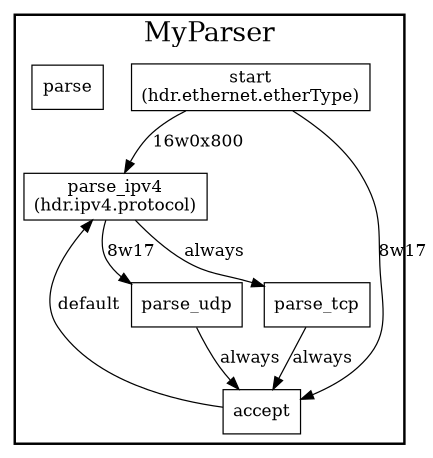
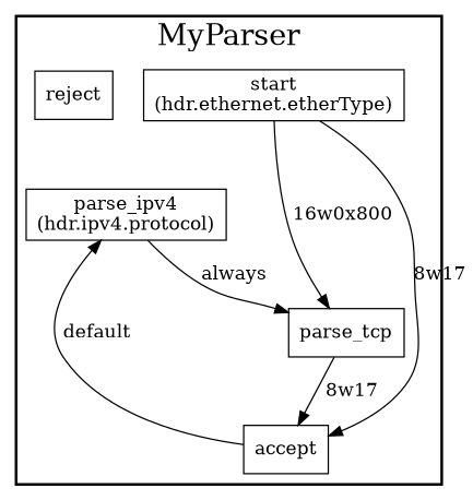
  digraph {
    node [shape=rectangle style=solid]
    n1 [label="start\n(hdr.ethernet.etherType)"]
    n2 [label="parse_ipv4\n(hdr.ipv4.protocol)"]
    n3 [label=accept]
    n4 [label=parse_tcp]
-   n5 [label=parse_udp]
-   n6 [label=parse]
+   n6 [label=reject]
    subgraph cluster_1 {
      fontsize="22pt"
      label=MyParser
      style=bold
      n1
      n2
      n3
      n4
-     n5
      n6
    }
-   n1 -> n2 [label="16w0x800"]
+   n1 -> n4 [label="16w0x800"]
    n1 -> n3 [label="8w17"]
    n2 -> n4 [label=always]
-   n2 -> n5 [label="8w17"]
    n3 -> n2 [label=default]
-   n4 -> n3 [label=always]
-   n5 -> n3 [label=always]
+   n4 -> n3 [label="8w17"]
  }
